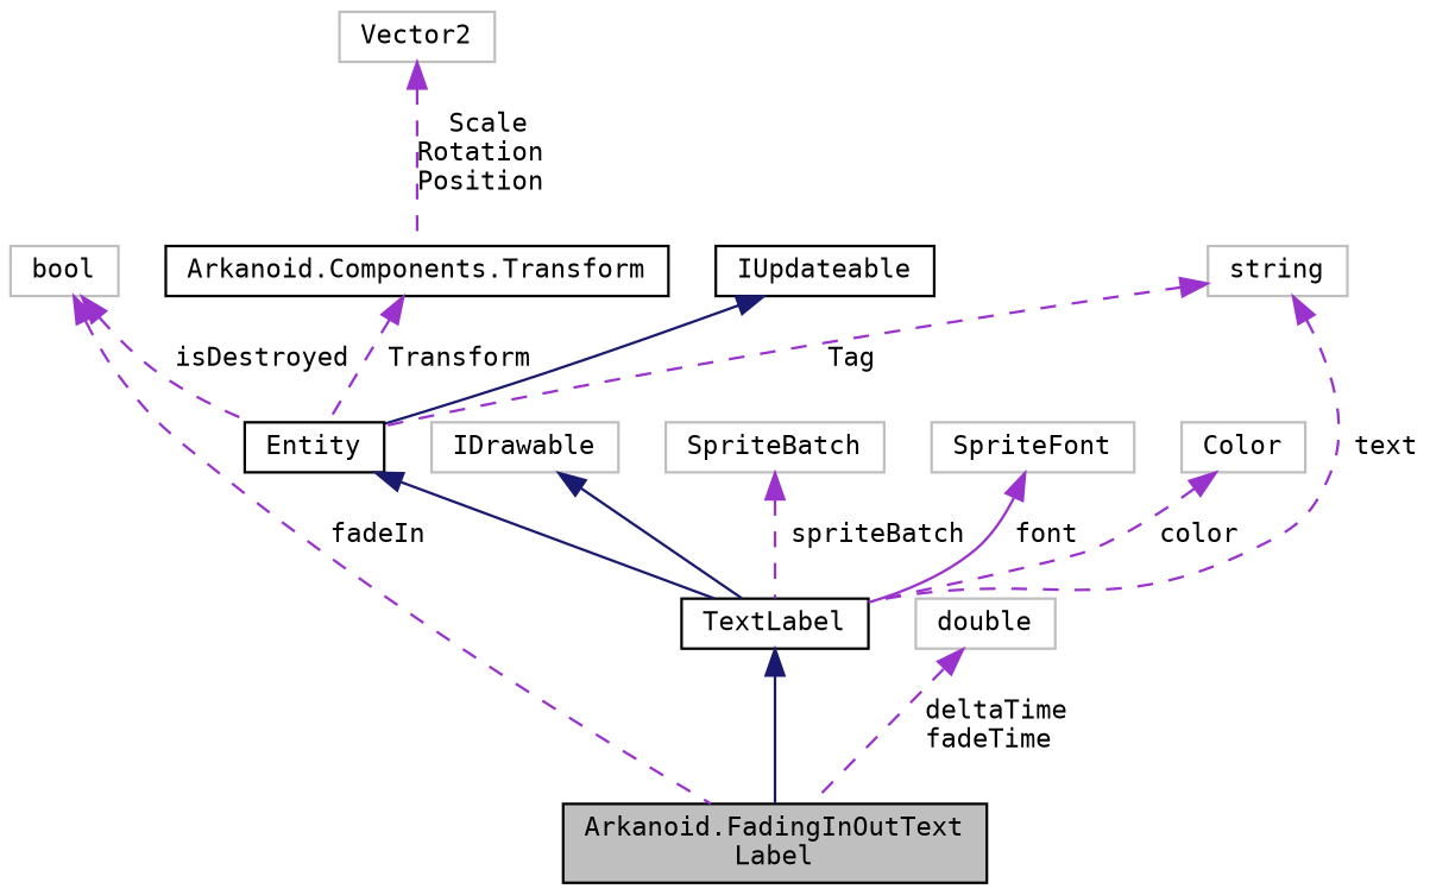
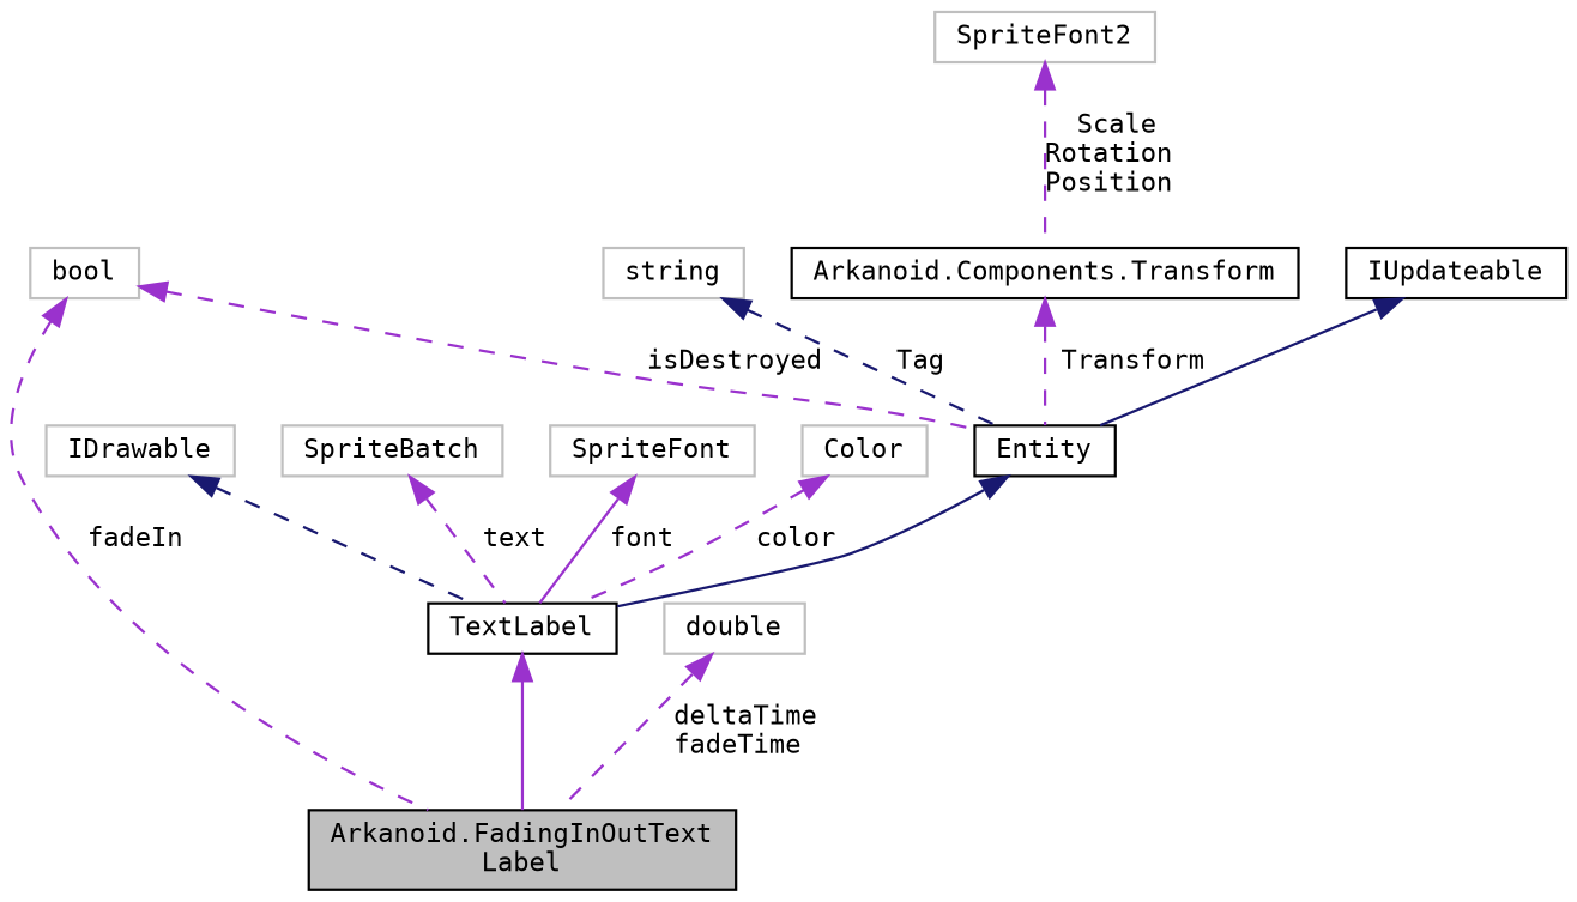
  digraph {
    fontname="DejaVu Sans Mono"
    node [color=grey75 fillcolor=white fontname="DejaVu Sans Mono" fontsize=10 shape=record style=filled]
    edge [color=darkorchid3 dir=back fontname="DejaVu Sans Mono" fontsize=10 labelfontname=Helvetica labelfontsize=10 style=dashed]
    n1 [color=black fillcolor=grey75 fontcolor=black height=0.2 label="Arkanoid.FadingInOutText\lLabel" width=0.4]
    n2 [color=black height=0.2 label=TextLabel width=0.4]
    n3 [color=black height=0.2 label=Entity width=0.4]
    n4 [color=black height=0.2 label=IUpdateable width=0.4]
    n5 [height=0.2 label=string width=0.4]
    n6 [color=black height=0.2 label="Arkanoid.Components.Transform" width=0.4]
-   n7 [height=0.2 label=Vector2 width=0.4]
+   n7 [height=0.2 label=SpriteFont2 width=0.4]
    n8 [height=0.2 label=bool width=0.4]
    n9 [height=0.2 label=IDrawable width=0.4]
    n10 [height=0.2 label=SpriteBatch width=0.4]
    n11 [height=0.2 label=SpriteFont width=0.4]
    n12 [height=0.2 label=Color width=0.4]
    n13 [height=0.2 label=double width=0.4]
-   n2 -> n1 [color=midnightblue style=solid]
+   n2 -> n1 [style=solid]
    n3 -> n2 [color=midnightblue style=solid]
    n4 -> n3 [color=midnightblue style=solid]
-   n5 -> n2 [label=" text"]
-   n5 -> n3 [label=" Tag"]
+   n5 -> n3 [color=midnightblue label=" Tag"]
    n6 -> n3 [label=" Transform"]
    n7 -> n6 [label=" Scale\nRotation\nPosition"]
    n8 -> n1 [label=" fadeIn"]
    n8 -> n3 [label=" isDestroyed"]
-   n9 -> n2 [color=midnightblue style=solid]
-   n10 -> n2 [label=" spriteBatch"]
+   n9 -> n2 [color=midnightblue]
+   n10 -> n2 [label=" text"]
    n11 -> n2 [label=" font" style=solid]
    n12 -> n2 [label=" color"]
    n13 -> n1 [label=" deltaTime\nfadeTime"]
  }
